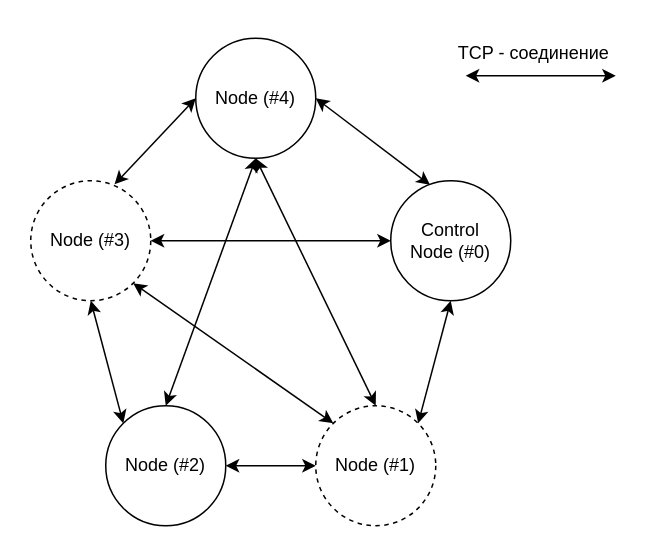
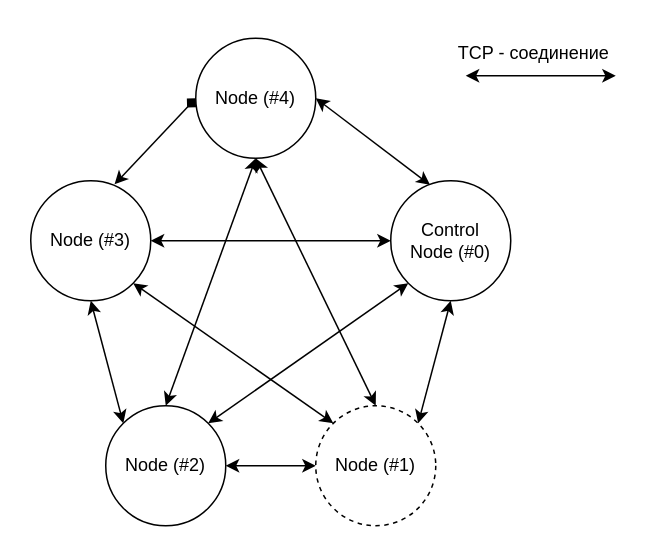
  <mxCell id="0" />
  <mxCell id="1" parent="0" />
  <mxCell id="2" value="Node (#4)" style="ellipse;whiteSpace=wrap;html=1;aspect=fixed;" vertex="1" parent="1"><mxGeometry x="130" y="25" width="80" height="80" as="geometry" /></mxCell>
- <mxCell id="3" value="Node (#3)" style="ellipse;whiteSpace=wrap;html=1;aspect=fixed;dashed=1;" vertex="1" parent="1"><mxGeometry x="20" y="120" width="80" height="80" as="geometry" /></mxCell>
+ <mxCell id="3" value="Node (#3)" style="ellipse;whiteSpace=wrap;html=1;aspect=fixed;" vertex="1" parent="1"><mxGeometry x="20" y="120" width="80" height="80" as="geometry" /></mxCell>
  <mxCell id="4" value="Node (#2)" style="ellipse;whiteSpace=wrap;html=1;aspect=fixed;" vertex="1" parent="1"><mxGeometry x="70" y="270" width="80" height="80" as="geometry" /></mxCell>
  <mxCell id="5" value="Node (#1)" style="ellipse;whiteSpace=wrap;html=1;aspect=fixed;dashed=1;" vertex="1" parent="1"><mxGeometry x="210" y="270" width="80" height="80" as="geometry" /></mxCell>
  <mxCell id="6" value="&lt;div&gt;Control&lt;/div&gt;&lt;div&gt;Node (#0)&lt;br&gt;&lt;/div&gt;" style="ellipse;whiteSpace=wrap;html=1;aspect=fixed;" vertex="1" parent="1"><mxGeometry x="260" y="120" width="80" height="80" as="geometry" /></mxCell>
- <mxCell id="7" value="" style="endArrow=classic;startArrow=classic;html=1;rounded=0;entryX=0;entryY=0.5;entryDx=0;entryDy=0;exitX=0.698;exitY=0.03;exitDx=0;exitDy=0;exitPerimeter=0;" edge="1" parent="1" source="3" target="2"><mxGeometry width="50" height="50" relative="1" as="geometry"><mxPoint x="-60" y="140" as="sourcePoint" /><mxPoint x="-10" y="90" as="targetPoint" /></mxGeometry></mxCell>
+ <mxCell id="7" value="" style="endArrow=diamond;startArrow=classic;html=1;rounded=0;entryX=0;entryY=0.5;entryDx=0;entryDy=0;exitX=0.698;exitY=0.03;exitDx=0;exitDy=0;exitPerimeter=0;" edge="1" parent="1" source="3" target="2"><mxGeometry width="50" height="50" relative="1" as="geometry"><mxPoint x="-60" y="140" as="sourcePoint" /><mxPoint x="-10" y="90" as="targetPoint" /></mxGeometry></mxCell>
  <mxCell id="8" value="" style="endArrow=classic;startArrow=classic;html=1;rounded=0;entryX=0.5;entryY=1;entryDx=0;entryDy=0;exitX=0;exitY=0;exitDx=0;exitDy=0;" edge="1" parent="1" source="4" target="3"><mxGeometry width="50" height="50" relative="1" as="geometry"><mxPoint x="100" y="230" as="sourcePoint" /><mxPoint x="180" y="160" as="targetPoint" /></mxGeometry></mxCell>
  <mxCell id="9" value="" style="endArrow=classic;startArrow=classic;html=1;rounded=0;entryX=1;entryY=0.5;entryDx=0;entryDy=0;exitX=0;exitY=0.5;exitDx=0;exitDy=0;" edge="1" parent="1" source="5" target="4"><mxGeometry width="50" height="50" relative="1" as="geometry"><mxPoint x="180" y="240" as="sourcePoint" /><mxPoint x="130" y="190" as="targetPoint" /></mxGeometry></mxCell>
  <mxCell id="10" value="" style="endArrow=classic;startArrow=classic;html=1;rounded=0;entryX=1;entryY=0.5;entryDx=0;entryDy=0;exitX=0;exitY=0.5;exitDx=0;exitDy=0;" edge="1" parent="1" source="6" target="3"><mxGeometry width="50" height="50" relative="1" as="geometry"><mxPoint x="170" y="169.76" as="sourcePoint" /><mxPoint x="110" y="169.76" as="targetPoint" /></mxGeometry></mxCell>
  <mxCell id="11" value="" style="endArrow=classic;startArrow=classic;html=1;rounded=0;entryX=1;entryY=1;entryDx=0;entryDy=0;exitX=0;exitY=0;exitDx=0;exitDy=0;" edge="1" parent="1" source="5" target="3"><mxGeometry width="50" height="50" relative="1" as="geometry"><mxPoint x="230" y="320" as="sourcePoint" /><mxPoint x="170" y="320" as="targetPoint" /></mxGeometry></mxCell>
  <mxCell id="12" value="" style="endArrow=classic;startArrow=classic;html=1;rounded=0;entryX=1;entryY=0;entryDx=0;entryDy=0;exitX=0.5;exitY=1;exitDx=0;exitDy=0;" edge="1" parent="1" source="6" target="5"><mxGeometry width="50" height="50" relative="1" as="geometry"><mxPoint x="240" y="330" as="sourcePoint" /><mxPoint x="180" y="330" as="targetPoint" /></mxGeometry></mxCell>
  <mxCell id="13" value="" style="endArrow=classic;startArrow=classic;html=1;rounded=0;entryX=1;entryY=0.5;entryDx=0;entryDy=0;exitX=0.327;exitY=0.034;exitDx=0;exitDy=0;exitPerimeter=0;" edge="1" parent="1" source="6" target="2"><mxGeometry width="50" height="50" relative="1" as="geometry"><mxPoint x="250" y="340" as="sourcePoint" /><mxPoint x="190" y="340" as="targetPoint" /></mxGeometry></mxCell>
  <mxCell id="14" value="" style="endArrow=classic;startArrow=classic;html=1;rounded=0;entryX=0.5;entryY=1;entryDx=0;entryDy=0;exitX=0.5;exitY=0;exitDx=0;exitDy=0;" edge="1" parent="1" source="5" target="2"><mxGeometry width="50" height="50" relative="1" as="geometry"><mxPoint x="260" y="350" as="sourcePoint" /><mxPoint x="200" y="350" as="targetPoint" /></mxGeometry></mxCell>
  <mxCell id="15" value="" style="endArrow=classic;startArrow=classic;html=1;rounded=0;entryX=0.5;entryY=1;entryDx=0;entryDy=0;exitX=0.5;exitY=0;exitDx=0;exitDy=0;" edge="1" parent="1" source="4" target="2"><mxGeometry width="50" height="50" relative="1" as="geometry"><mxPoint x="120" y="250" as="sourcePoint" /><mxPoint x="210" y="360" as="targetPoint" /></mxGeometry></mxCell>
+ <mxCell id="16" value="" style="endArrow=classic;startArrow=classic;html=1;rounded=0;entryX=1;entryY=0;entryDx=0;entryDy=0;exitX=0;exitY=1;exitDx=0;exitDy=0;" edge="1" parent="1" source="6" target="4"><mxGeometry width="50" height="50" relative="1" as="geometry"><mxPoint x="280" y="370" as="sourcePoint" /><mxPoint x="220" y="370" as="targetPoint" /></mxGeometry></mxCell>
  <mxCell id="17" value="TCP - соединение" style="text;html=1;align=center;verticalAlign=middle;resizable=0;points=[];autosize=1;strokeColor=none;fillColor=none;rotation=0;" vertex="1" parent="1"><mxGeometry x="290" y="20" width="130" height="30" as="geometry" /></mxCell>
  <mxCell id="18" value="" style="endArrow=classic;startArrow=classic;html=1;rounded=0;entryX=1;entryY=0.5;entryDx=0;entryDy=0;exitX=0;exitY=0.5;exitDx=0;exitDy=0;" edge="1" parent="1"><mxGeometry width="50" height="50" relative="1" as="geometry"><mxPoint x="410" y="50" as="sourcePoint" /><mxPoint x="310" y="50" as="targetPoint" /></mxGeometry></mxCell>
